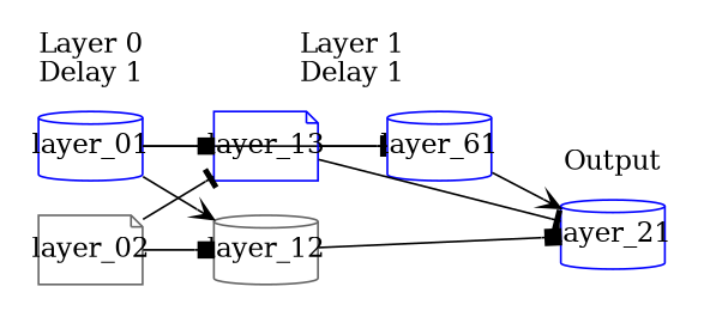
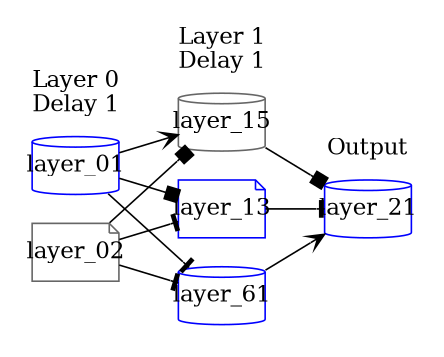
  digraph {
    rankdir=LR
    splines=line
    node [color=blue fixedsize=true shape=cylinder style=solid]
    edge [arrowhead=tee]
    layer_01
    layer_02 [color=gray40 shape=note]
    n3 [label=layer_61]
-   layer_12 [color=gray40]
+   layer_12 [color=gray40 label=layer_15]
    layer_13 [shape=note]
    layer_21
    subgraph cluster_1 {
      color=white
      label="Layer 0\nDelay 1"
      layer_01
      layer_02
    }
    subgraph cluster_2 {
      color=white
      label="Layer 1\nDelay 1"
      n3
      layer_12
      layer_13
    }
    subgraph cluster_3 {
      color=white
      label=Output
      layer_21
    }
    layer_01 -> n3
    layer_01 -> layer_12 [arrowhead=vee]
    layer_01 -> layer_13 [arrowhead=box]
-   layer_13 -> n3
+   layer_02 -> n3
    layer_02 -> layer_12 [arrowhead=box]
    layer_02 -> layer_13
    n3 -> layer_21 [arrowhead=vee]
    layer_12 -> layer_21 [arrowhead=box]
    layer_13 -> layer_21
  }
